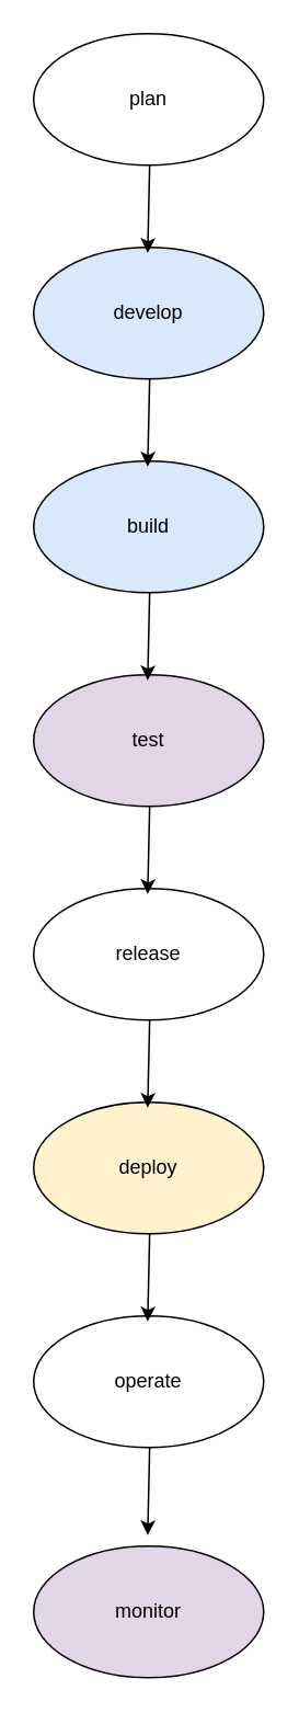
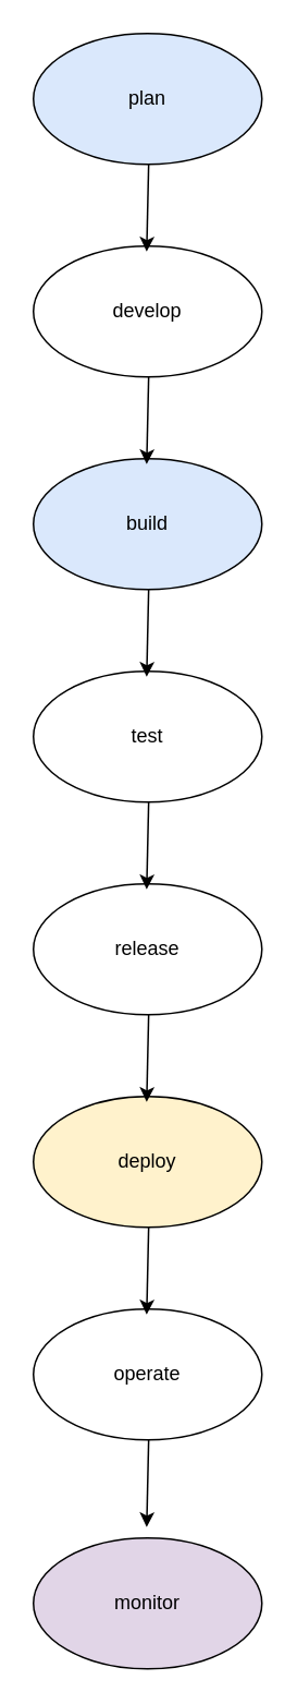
  <mxCell id="0" />
  <mxCell id="1" parent="0" />
- <mxCell id="2" value="develop" style="ellipse;whiteSpace=wrap;html=1;fillColor=#dae8fc;" vertex="1" parent="1"><mxGeometry x="20" y="150" width="140" height="80" as="geometry" /></mxCell>
- <mxCell id="3" value="plan" style="ellipse;whiteSpace=wrap;html=1;" vertex="1" parent="1"><mxGeometry x="20" y="20" width="140" height="80" as="geometry" /></mxCell>
+ <mxCell id="2" value="develop" style="ellipse;whiteSpace=wrap;html=1;" vertex="1" parent="1"><mxGeometry x="20" y="150" width="140" height="80" as="geometry" /></mxCell>
+ <mxCell id="3" value="plan" style="ellipse;whiteSpace=wrap;html=1;fillColor=#dae8fc;" vertex="1" parent="1"><mxGeometry x="20" y="20" width="140" height="80" as="geometry" /></mxCell>
  <mxCell id="4" value="operate" style="ellipse;whiteSpace=wrap;html=1;" vertex="1" parent="1"><mxGeometry x="20" y="800" width="140" height="80" as="geometry" /></mxCell>
  <mxCell id="5" value="deploy" style="ellipse;whiteSpace=wrap;html=1;fillColor=#fff2cc;" vertex="1" parent="1"><mxGeometry x="20" y="670" width="140" height="80" as="geometry" /></mxCell>
  <mxCell id="6" value="release" style="ellipse;whiteSpace=wrap;html=1;" vertex="1" parent="1"><mxGeometry x="20" y="540" width="140" height="80" as="geometry" /></mxCell>
  <mxCell id="7" value="monitor" style="ellipse;whiteSpace=wrap;html=1;fillColor=#e1d5e7;" vertex="1" parent="1"><mxGeometry x="20" y="940" width="140" height="80" as="geometry" /></mxCell>
- <mxCell id="8" value="test" style="ellipse;whiteSpace=wrap;html=1;fillColor=#e1d5e7;" vertex="1" parent="1"><mxGeometry x="20" y="410" width="140" height="80" as="geometry" /></mxCell>
+ <mxCell id="8" value="test" style="ellipse;whiteSpace=wrap;html=1;" vertex="1" parent="1"><mxGeometry x="20" y="410" width="140" height="80" as="geometry" /></mxCell>
  <mxCell id="9" value="build" style="ellipse;whiteSpace=wrap;html=1;fillColor=#dae8fc;" vertex="1" parent="1"><mxGeometry x="20" y="280" width="140" height="80" as="geometry" /></mxCell>
  <mxCell id="10" value="" style="endArrow=classic;html=1;rounded=0;entryX=0.92;entryY=0.792;entryDx=0;entryDy=0;entryPerimeter=0;" edge="1" parent="1"><mxGeometry width="50" height="50" relative="1" as="geometry"><mxPoint x="90.6" y="100" as="sourcePoint" /><mxPoint x="89.4" y="153.36" as="targetPoint" /></mxGeometry></mxCell>
  <mxCell id="11" value="" style="endArrow=classic;html=1;rounded=0;entryX=0.92;entryY=0.792;entryDx=0;entryDy=0;entryPerimeter=0;" edge="1" parent="1"><mxGeometry width="50" height="50" relative="1" as="geometry"><mxPoint x="90.6" y="230" as="sourcePoint" /><mxPoint x="89.4" y="283.36" as="targetPoint" /></mxGeometry></mxCell>
  <mxCell id="12" value="" style="endArrow=classic;html=1;rounded=0;entryX=0.92;entryY=0.792;entryDx=0;entryDy=0;entryPerimeter=0;" edge="1" parent="1"><mxGeometry width="50" height="50" relative="1" as="geometry"><mxPoint x="90.6" y="360" as="sourcePoint" /><mxPoint x="89.4" y="413.36" as="targetPoint" /></mxGeometry></mxCell>
  <mxCell id="13" value="" style="endArrow=classic;html=1;rounded=0;entryX=0.92;entryY=0.792;entryDx=0;entryDy=0;entryPerimeter=0;" edge="1" parent="1"><mxGeometry width="50" height="50" relative="1" as="geometry"><mxPoint x="90.6" y="490" as="sourcePoint" /><mxPoint x="89.4" y="543.36" as="targetPoint" /></mxGeometry></mxCell>
  <mxCell id="14" value="" style="endArrow=classic;html=1;rounded=0;entryX=0.92;entryY=0.792;entryDx=0;entryDy=0;entryPerimeter=0;" edge="1" parent="1"><mxGeometry width="50" height="50" relative="1" as="geometry"><mxPoint x="90.6" y="620" as="sourcePoint" /><mxPoint x="89.4" y="673.36" as="targetPoint" /></mxGeometry></mxCell>
  <mxCell id="15" value="" style="endArrow=classic;html=1;rounded=0;entryX=0.92;entryY=0.792;entryDx=0;entryDy=0;entryPerimeter=0;" edge="1" parent="1"><mxGeometry width="50" height="50" relative="1" as="geometry"><mxPoint x="90.6" y="750" as="sourcePoint" /><mxPoint x="89.4" y="803.36" as="targetPoint" /></mxGeometry></mxCell>
  <mxCell id="16" value="" style="endArrow=classic;html=1;rounded=0;entryX=0.92;entryY=0.792;entryDx=0;entryDy=0;entryPerimeter=0;" edge="1" parent="1"><mxGeometry width="50" height="50" relative="1" as="geometry"><mxPoint x="90.6" y="880" as="sourcePoint" /><mxPoint x="89.4" y="933.36" as="targetPoint" /></mxGeometry></mxCell>
